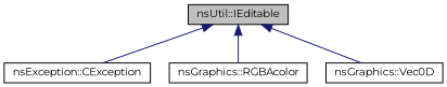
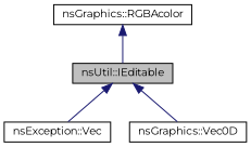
  digraph {
    fontname=Montserrat
    node [color=black fillcolor=white fontname=Montserrat fontsize=10 shape=record style=filled]
    edge [color=midnightblue dir=back fontname=Montserrat fontsize=10 labelfontname=Helvetica labelfontsize=10 style=solid]
    n1 [fillcolor=grey75 fontcolor=black height=0.2 label="nsUtil::IEditable" width=0.4]
-   n2 [height=0.2 label="nsException::CException" width=0.4]
+   n2 [height=0.2 label="nsException::Vec" width=0.4]
    n3 [height=0.2 label="nsGraphics::RGBAcolor" width=0.4]
    n4 [height=0.2 label="nsGraphics::Vec0D" width=0.4]
    n1 -> n2
-   n1 -> n3
+   n3 -> n1
    n1 -> n4
  }
